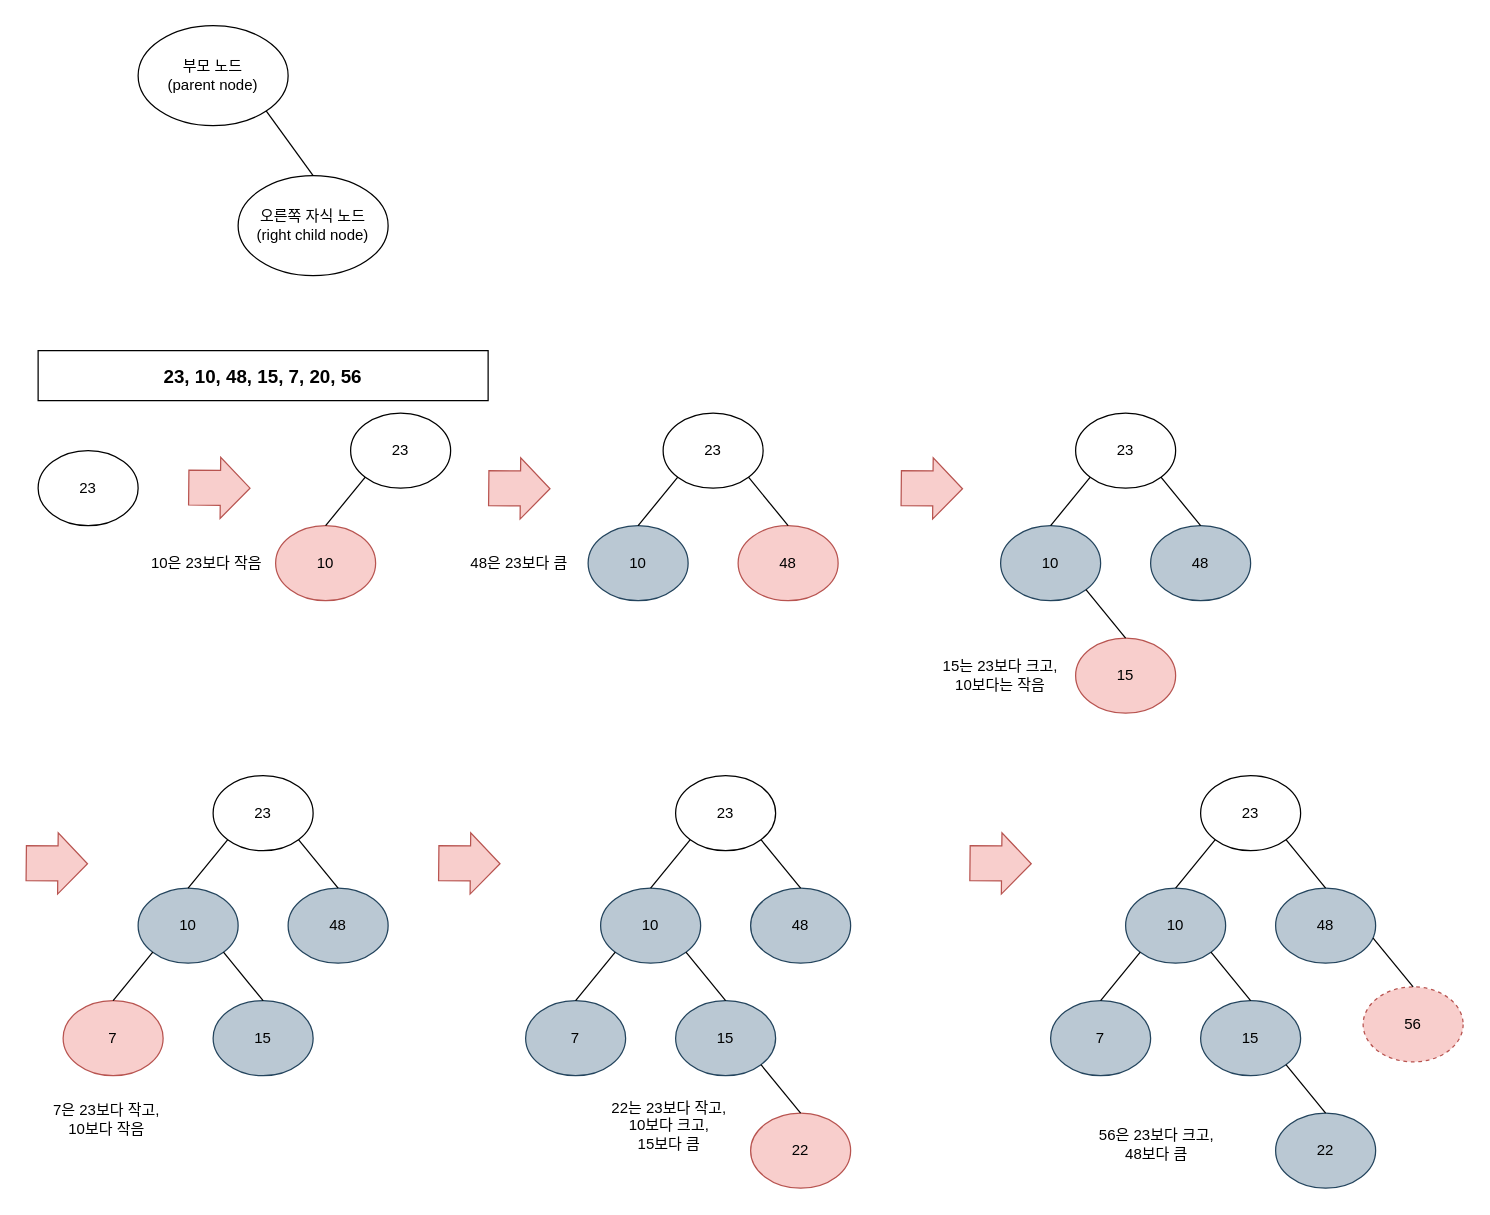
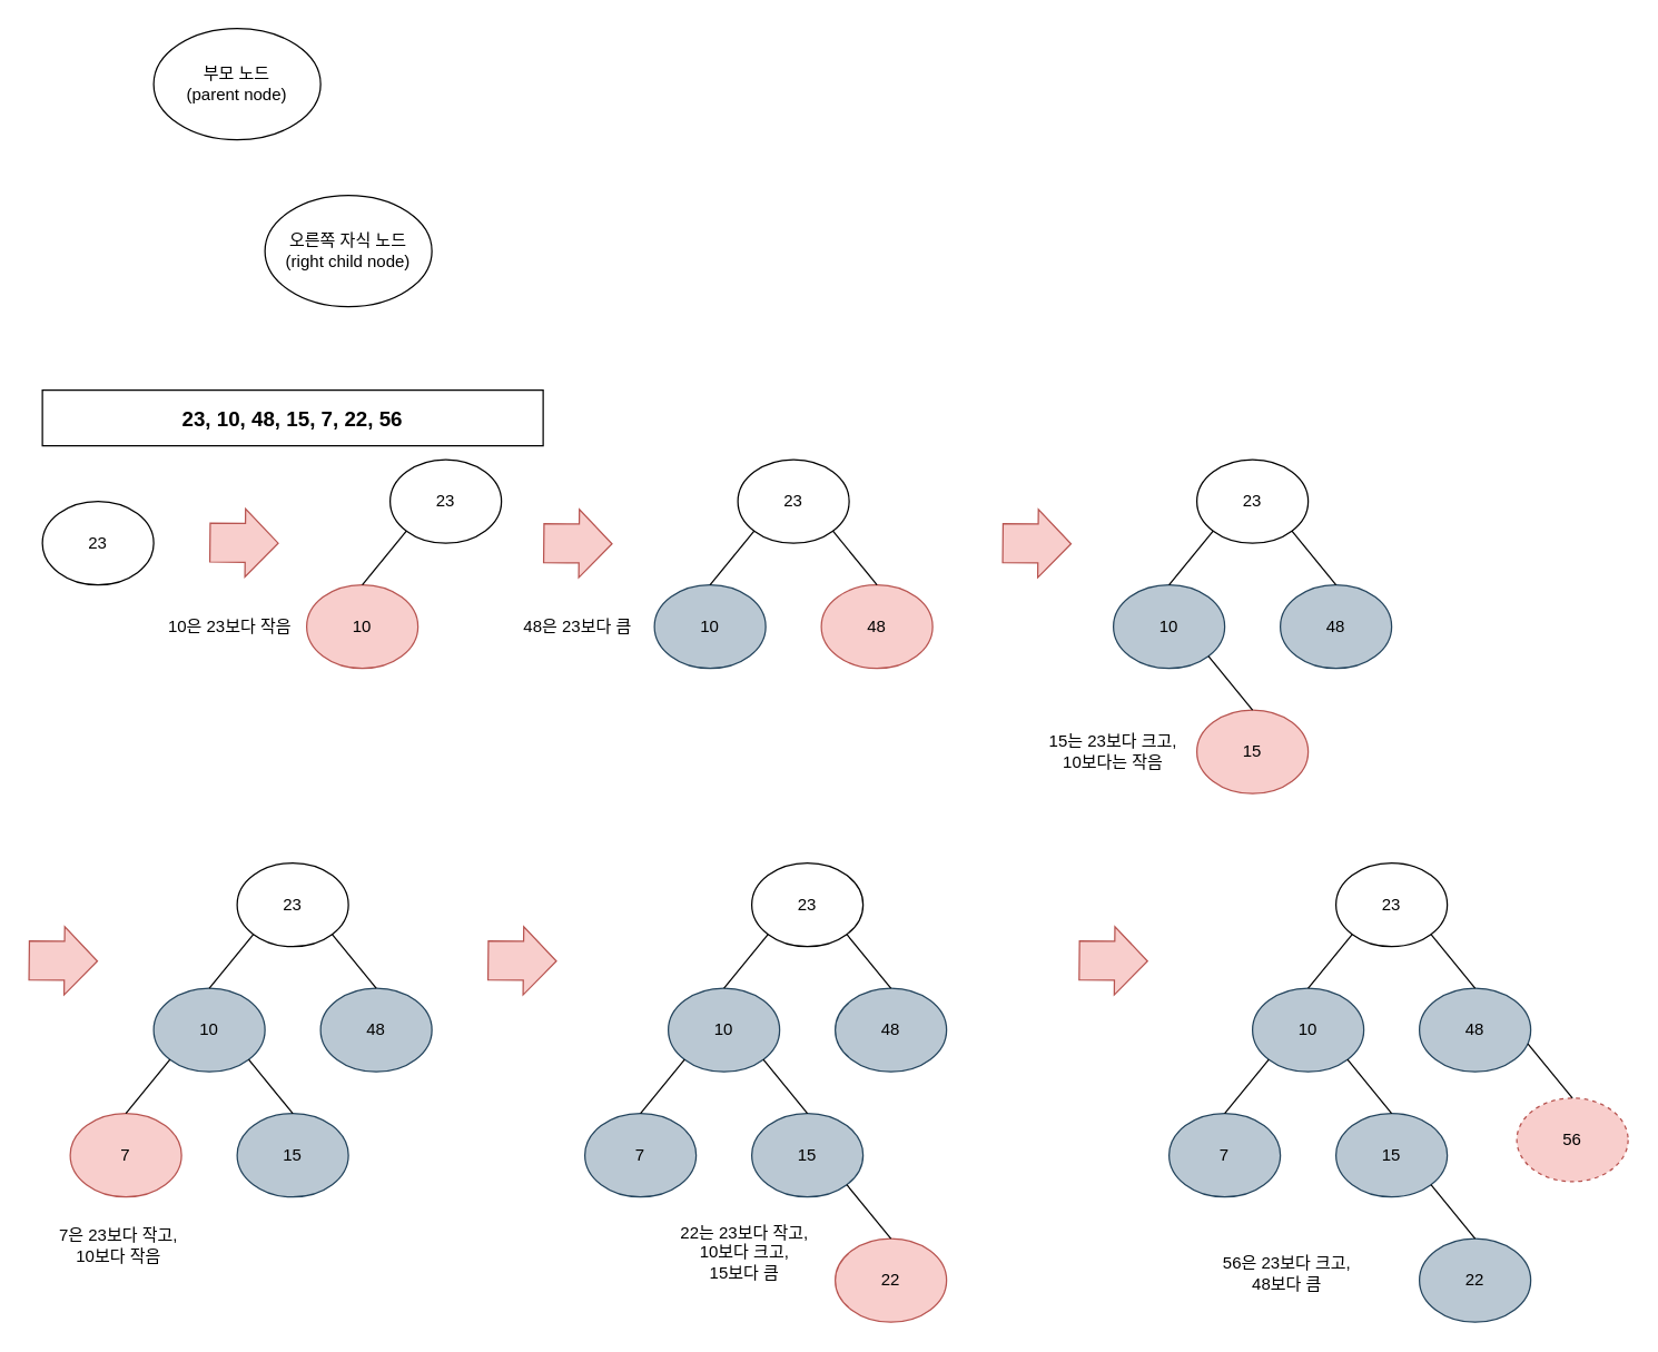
  <mxCell id="0" />
  <mxCell id="1" parent="0" />
  <mxCell id="2" value="부모 노드&lt;br&gt;(parent node)" style="ellipse;whiteSpace=wrap;html=1;" vertex="1" parent="1"><mxGeometry x="110" y="20" width="120" height="80" as="geometry" /></mxCell>
  <mxCell id="3" value="오른쪽 자식 노드&lt;br&gt;(right child node)" style="ellipse;whiteSpace=wrap;html=1;" vertex="1" parent="1"><mxGeometry x="190" y="140" width="120" height="80" as="geometry" /></mxCell>
- <mxCell id="4" value="" style="endArrow=none;html=1;rounded=0;entryX=1;entryY=1;entryDx=0;entryDy=0;exitX=0.5;exitY=0;exitDx=0;exitDy=0;" edge="1" parent="1" source="3" target="2"><mxGeometry width="50" height="50" relative="1" as="geometry"><mxPoint x="100" y="150" as="sourcePoint" /><mxPoint x="138" y="98" as="targetPoint" /></mxGeometry></mxCell>
- <mxCell id="5" value="&lt;b&gt;&lt;font style=&quot;font-size: 15px;&quot;&gt;23, 10, 48, 15, 7, 20, 56&lt;/font&gt;&lt;/b&gt;" style="text;html=1;strokeColor=default;fillColor=none;align=center;verticalAlign=middle;whiteSpace=wrap;rounded=0;" vertex="1" parent="1"><mxGeometry x="30" y="280" width="360" height="40" as="geometry" /></mxCell>
+ <mxCell id="5" value="&lt;b&gt;&lt;font style=&quot;font-size: 15px;&quot;&gt;23, 10, 48, 15, 7, 22, 56&lt;/font&gt;&lt;/b&gt;" style="text;html=1;strokeColor=default;fillColor=none;align=center;verticalAlign=middle;whiteSpace=wrap;rounded=0;" vertex="1" parent="1"><mxGeometry x="30" y="280" width="360" height="40" as="geometry" /></mxCell>
  <mxCell id="6" value="23" style="ellipse;whiteSpace=wrap;html=1;" vertex="1" parent="1"><mxGeometry x="30" y="360" width="80" height="60" as="geometry" /></mxCell>
  <mxCell id="7" value="" style="shape=flexArrow;endArrow=classic;html=1;rounded=0;width=28;endSize=7.56;fillColor=#f8cecc;strokeColor=#b85450;" edge="1" parent="1"><mxGeometry width="50" height="50" relative="1" as="geometry"><mxPoint x="150" y="389.5" as="sourcePoint" /><mxPoint x="200" y="390" as="targetPoint" /></mxGeometry></mxCell>
  <mxCell id="8" value="23" style="ellipse;whiteSpace=wrap;html=1;" vertex="1" parent="1"><mxGeometry x="280" y="330" width="80" height="60" as="geometry" /></mxCell>
  <mxCell id="9" value="10" style="ellipse;whiteSpace=wrap;html=1;fillColor=#f8cecc;strokeColor=#b85450;" vertex="1" parent="1"><mxGeometry x="220" y="420" width="80" height="60" as="geometry" /></mxCell>
  <mxCell id="10" value="" style="endArrow=none;html=1;rounded=0;entryX=0;entryY=1;entryDx=0;entryDy=0;exitX=0.5;exitY=0;exitDx=0;exitDy=0;" edge="1" parent="1" source="9" target="8"><mxGeometry width="50" height="50" relative="1" as="geometry"><mxPoint x="540" y="450" as="sourcePoint" /><mxPoint x="590" y="400" as="targetPoint" /></mxGeometry></mxCell>
  <mxCell id="11" value="" style="shape=flexArrow;endArrow=classic;html=1;rounded=0;width=28;endSize=7.56;fillColor=#f8cecc;strokeColor=#b85450;" edge="1" parent="1"><mxGeometry width="50" height="50" relative="1" as="geometry"><mxPoint x="390" y="390" as="sourcePoint" /><mxPoint x="440" y="390.5" as="targetPoint" /></mxGeometry></mxCell>
  <mxCell id="12" value="23" style="ellipse;whiteSpace=wrap;html=1;" vertex="1" parent="1"><mxGeometry x="530" y="330" width="80" height="60" as="geometry" /></mxCell>
  <mxCell id="13" value="10" style="ellipse;whiteSpace=wrap;html=1;fillColor=#bac8d3;strokeColor=#23445d;" vertex="1" parent="1"><mxGeometry x="470" y="420" width="80" height="60" as="geometry" /></mxCell>
  <mxCell id="14" value="" style="endArrow=none;html=1;rounded=0;entryX=0;entryY=1;entryDx=0;entryDy=0;exitX=0.5;exitY=0;exitDx=0;exitDy=0;" edge="1" parent="1" source="13" target="12"><mxGeometry width="50" height="50" relative="1" as="geometry"><mxPoint x="790" y="450" as="sourcePoint" /><mxPoint x="840" y="400" as="targetPoint" /></mxGeometry></mxCell>
  <mxCell id="15" value="48" style="ellipse;whiteSpace=wrap;html=1;fillColor=#f8cecc;strokeColor=#b85450;" vertex="1" parent="1"><mxGeometry x="590" y="420" width="80" height="60" as="geometry" /></mxCell>
  <mxCell id="16" value="" style="endArrow=none;html=1;rounded=0;entryX=1;entryY=1;entryDx=0;entryDy=0;exitX=0.5;exitY=0;exitDx=0;exitDy=0;" edge="1" parent="1" source="15" target="12"><mxGeometry width="50" height="50" relative="1" as="geometry"><mxPoint x="520" y="430" as="sourcePoint" /><mxPoint x="552" y="391" as="targetPoint" /></mxGeometry></mxCell>
  <mxCell id="17" value="10은 23보다 작음" style="text;html=1;strokeColor=none;fillColor=none;align=center;verticalAlign=middle;whiteSpace=wrap;rounded=0;" vertex="1" parent="1"><mxGeometry x="110" y="425" width="110" height="50" as="geometry" /></mxCell>
  <mxCell id="18" value="48은 23보다 큼" style="text;html=1;strokeColor=none;fillColor=none;align=center;verticalAlign=middle;whiteSpace=wrap;rounded=0;" vertex="1" parent="1"><mxGeometry x="360" y="425" width="110" height="50" as="geometry" /></mxCell>
  <mxCell id="19" value="" style="shape=flexArrow;endArrow=classic;html=1;rounded=0;width=28;endSize=7.56;fillColor=#f8cecc;strokeColor=#b85450;" edge="1" parent="1"><mxGeometry width="50" height="50" relative="1" as="geometry"><mxPoint x="720" y="390" as="sourcePoint" /><mxPoint x="770" y="390.5" as="targetPoint" /></mxGeometry></mxCell>
  <mxCell id="20" value="23" style="ellipse;whiteSpace=wrap;html=1;" vertex="1" parent="1"><mxGeometry x="860" y="330" width="80" height="60" as="geometry" /></mxCell>
  <mxCell id="21" value="10" style="ellipse;whiteSpace=wrap;html=1;fillColor=#bac8d3;strokeColor=#23445d;" vertex="1" parent="1"><mxGeometry x="800" y="420" width="80" height="60" as="geometry" /></mxCell>
  <mxCell id="22" value="" style="endArrow=none;html=1;rounded=0;entryX=0;entryY=1;entryDx=0;entryDy=0;exitX=0.5;exitY=0;exitDx=0;exitDy=0;" edge="1" parent="1" source="21" target="20"><mxGeometry width="50" height="50" relative="1" as="geometry"><mxPoint x="1120" y="450" as="sourcePoint" /><mxPoint x="1170" y="400" as="targetPoint" /></mxGeometry></mxCell>
  <mxCell id="23" value="48" style="ellipse;whiteSpace=wrap;html=1;fillColor=#bac8d3;strokeColor=#23445d;" vertex="1" parent="1"><mxGeometry x="920" y="420" width="80" height="60" as="geometry" /></mxCell>
  <mxCell id="24" value="" style="endArrow=none;html=1;rounded=0;entryX=1;entryY=1;entryDx=0;entryDy=0;exitX=0.5;exitY=0;exitDx=0;exitDy=0;" edge="1" parent="1" source="23" target="20"><mxGeometry width="50" height="50" relative="1" as="geometry"><mxPoint x="850" y="430" as="sourcePoint" /><mxPoint x="882" y="391" as="targetPoint" /></mxGeometry></mxCell>
  <mxCell id="25" value="15" style="ellipse;whiteSpace=wrap;html=1;fillColor=#f8cecc;strokeColor=#b85450;" vertex="1" parent="1"><mxGeometry x="860" y="510" width="80" height="60" as="geometry" /></mxCell>
  <mxCell id="26" value="" style="endArrow=none;html=1;rounded=0;entryX=1;entryY=1;entryDx=0;entryDy=0;exitX=0.5;exitY=0;exitDx=0;exitDy=0;" edge="1" parent="1" source="25" target="21"><mxGeometry width="50" height="50" relative="1" as="geometry"><mxPoint x="970" y="430" as="sourcePoint" /><mxPoint x="938" y="391" as="targetPoint" /></mxGeometry></mxCell>
  <mxCell id="27" value="15는 23보다 크고, 10보다는 작음" style="text;html=1;strokeColor=none;fillColor=none;align=center;verticalAlign=middle;whiteSpace=wrap;rounded=0;" vertex="1" parent="1"><mxGeometry x="745" y="515" width="110" height="50" as="geometry" /></mxCell>
  <mxCell id="28" value="" style="shape=flexArrow;endArrow=classic;html=1;rounded=0;width=28;endSize=7.56;fillColor=#f8cecc;strokeColor=#b85450;" edge="1" parent="1"><mxGeometry width="50" height="50" relative="1" as="geometry"><mxPoint x="20" y="690" as="sourcePoint" /><mxPoint x="70" y="690.5" as="targetPoint" /></mxGeometry></mxCell>
  <mxCell id="29" value="23" style="ellipse;whiteSpace=wrap;html=1;" vertex="1" parent="1"><mxGeometry x="170" y="620" width="80" height="60" as="geometry" /></mxCell>
  <mxCell id="30" value="10" style="ellipse;whiteSpace=wrap;html=1;fillColor=#bac8d3;strokeColor=#23445d;" vertex="1" parent="1"><mxGeometry x="110" y="710" width="80" height="60" as="geometry" /></mxCell>
  <mxCell id="31" value="" style="endArrow=none;html=1;rounded=0;entryX=0;entryY=1;entryDx=0;entryDy=0;exitX=0.5;exitY=0;exitDx=0;exitDy=0;" edge="1" parent="1" source="30" target="29"><mxGeometry width="50" height="50" relative="1" as="geometry"><mxPoint x="430" y="740" as="sourcePoint" /><mxPoint x="480" y="690" as="targetPoint" /></mxGeometry></mxCell>
  <mxCell id="32" value="48" style="ellipse;whiteSpace=wrap;html=1;fillColor=#bac8d3;strokeColor=#23445d;" vertex="1" parent="1"><mxGeometry x="230" y="710" width="80" height="60" as="geometry" /></mxCell>
  <mxCell id="33" value="" style="endArrow=none;html=1;rounded=0;entryX=1;entryY=1;entryDx=0;entryDy=0;exitX=0.5;exitY=0;exitDx=0;exitDy=0;" edge="1" parent="1" source="32" target="29"><mxGeometry width="50" height="50" relative="1" as="geometry"><mxPoint x="160" y="720" as="sourcePoint" /><mxPoint x="192" y="681" as="targetPoint" /></mxGeometry></mxCell>
  <mxCell id="34" value="15" style="ellipse;whiteSpace=wrap;html=1;fillColor=#bac8d3;strokeColor=#23445d;" vertex="1" parent="1"><mxGeometry x="170" y="800" width="80" height="60" as="geometry" /></mxCell>
  <mxCell id="35" value="" style="endArrow=none;html=1;rounded=0;entryX=1;entryY=1;entryDx=0;entryDy=0;exitX=0.5;exitY=0;exitDx=0;exitDy=0;" edge="1" parent="1" source="34" target="30"><mxGeometry width="50" height="50" relative="1" as="geometry"><mxPoint x="280" y="720" as="sourcePoint" /><mxPoint x="248" y="681" as="targetPoint" /></mxGeometry></mxCell>
  <mxCell id="36" value="7" style="ellipse;whiteSpace=wrap;html=1;fillColor=#f8cecc;strokeColor=#b85450;" vertex="1" parent="1"><mxGeometry x="50" y="800" width="80" height="60" as="geometry" /></mxCell>
  <mxCell id="37" value="" style="endArrow=none;html=1;rounded=0;entryX=0.5;entryY=0;entryDx=0;entryDy=0;exitX=0;exitY=1;exitDx=0;exitDy=0;" edge="1" parent="1" source="30" target="36"><mxGeometry width="50" height="50" relative="1" as="geometry"><mxPoint x="210" y="640" as="sourcePoint" /><mxPoint x="260" y="590" as="targetPoint" /></mxGeometry></mxCell>
  <mxCell id="38" value="7은 23보다 작고, &lt;br&gt;10보다 작음" style="text;html=1;strokeColor=none;fillColor=none;align=center;verticalAlign=middle;whiteSpace=wrap;rounded=0;" vertex="1" parent="1"><mxGeometry x="30" y="870" width="110" height="50" as="geometry" /></mxCell>
  <mxCell id="39" value="" style="shape=flexArrow;endArrow=classic;html=1;rounded=0;width=28;endSize=7.56;fillColor=#f8cecc;strokeColor=#b85450;" edge="1" parent="1"><mxGeometry width="50" height="50" relative="1" as="geometry"><mxPoint x="350" y="690" as="sourcePoint" /><mxPoint x="400" y="690.5" as="targetPoint" /></mxGeometry></mxCell>
  <mxCell id="40" value="23" style="ellipse;whiteSpace=wrap;html=1;" vertex="1" parent="1"><mxGeometry x="540" y="620" width="80" height="60" as="geometry" /></mxCell>
  <mxCell id="41" value="10" style="ellipse;whiteSpace=wrap;html=1;fillColor=#bac8d3;strokeColor=#23445d;" vertex="1" parent="1"><mxGeometry x="480" y="710" width="80" height="60" as="geometry" /></mxCell>
  <mxCell id="42" value="" style="endArrow=none;html=1;rounded=0;entryX=0;entryY=1;entryDx=0;entryDy=0;exitX=0.5;exitY=0;exitDx=0;exitDy=0;" edge="1" parent="1" source="41" target="40"><mxGeometry width="50" height="50" relative="1" as="geometry"><mxPoint x="800" y="740" as="sourcePoint" /><mxPoint x="850" y="690" as="targetPoint" /></mxGeometry></mxCell>
  <mxCell id="43" value="48" style="ellipse;whiteSpace=wrap;html=1;fillColor=#bac8d3;strokeColor=#23445d;" vertex="1" parent="1"><mxGeometry x="600" y="710" width="80" height="60" as="geometry" /></mxCell>
  <mxCell id="44" value="" style="endArrow=none;html=1;rounded=0;entryX=1;entryY=1;entryDx=0;entryDy=0;exitX=0.5;exitY=0;exitDx=0;exitDy=0;" edge="1" parent="1" source="43" target="40"><mxGeometry width="50" height="50" relative="1" as="geometry"><mxPoint x="530" y="720" as="sourcePoint" /><mxPoint x="562" y="681" as="targetPoint" /></mxGeometry></mxCell>
  <mxCell id="45" value="15" style="ellipse;whiteSpace=wrap;html=1;fillColor=#bac8d3;strokeColor=#23445d;" vertex="1" parent="1"><mxGeometry x="540" y="800" width="80" height="60" as="geometry" /></mxCell>
  <mxCell id="46" value="" style="endArrow=none;html=1;rounded=0;entryX=1;entryY=1;entryDx=0;entryDy=0;exitX=0.5;exitY=0;exitDx=0;exitDy=0;" edge="1" parent="1" source="45" target="41"><mxGeometry width="50" height="50" relative="1" as="geometry"><mxPoint x="650" y="720" as="sourcePoint" /><mxPoint x="618" y="681" as="targetPoint" /></mxGeometry></mxCell>
  <mxCell id="47" value="7" style="ellipse;whiteSpace=wrap;html=1;fillColor=#bac8d3;strokeColor=#23445d;" vertex="1" parent="1"><mxGeometry x="420" y="800" width="80" height="60" as="geometry" /></mxCell>
  <mxCell id="48" value="" style="endArrow=none;html=1;rounded=0;entryX=0.5;entryY=0;entryDx=0;entryDy=0;exitX=0;exitY=1;exitDx=0;exitDy=0;" edge="1" parent="1" source="41" target="47"><mxGeometry width="50" height="50" relative="1" as="geometry"><mxPoint x="580" y="640" as="sourcePoint" /><mxPoint x="630" y="590" as="targetPoint" /></mxGeometry></mxCell>
  <mxCell id="49" value="22" style="ellipse;whiteSpace=wrap;html=1;fillColor=#f8cecc;strokeColor=#b85450;" vertex="1" parent="1"><mxGeometry x="600" y="890" width="80" height="60" as="geometry" /></mxCell>
  <mxCell id="50" value="" style="endArrow=none;html=1;rounded=0;entryX=1;entryY=1;entryDx=0;entryDy=0;exitX=0.5;exitY=0;exitDx=0;exitDy=0;" edge="1" parent="1" source="49" target="45"><mxGeometry width="50" height="50" relative="1" as="geometry"><mxPoint x="636" y="894" as="sourcePoint" /><mxPoint x="604" y="855" as="targetPoint" /></mxGeometry></mxCell>
  <mxCell id="51" value="22는 23보다 작고, 10보다 크고, &lt;br&gt;15보다 큼" style="text;html=1;strokeColor=none;fillColor=none;align=center;verticalAlign=middle;whiteSpace=wrap;rounded=0;" vertex="1" parent="1"><mxGeometry x="480" y="875" width="110" height="50" as="geometry" /></mxCell>
  <mxCell id="52" value="" style="shape=flexArrow;endArrow=classic;html=1;rounded=0;width=28;endSize=7.56;fillColor=#f8cecc;strokeColor=#b85450;" edge="1" parent="1"><mxGeometry width="50" height="50" relative="1" as="geometry"><mxPoint x="775" y="690" as="sourcePoint" /><mxPoint x="825" y="690.5" as="targetPoint" /></mxGeometry></mxCell>
  <mxCell id="53" value="23" style="ellipse;whiteSpace=wrap;html=1;" vertex="1" parent="1"><mxGeometry x="960" y="620" width="80" height="60" as="geometry" /></mxCell>
  <mxCell id="54" value="10" style="ellipse;whiteSpace=wrap;html=1;fillColor=#bac8d3;strokeColor=#23445d;" vertex="1" parent="1"><mxGeometry x="900" y="710" width="80" height="60" as="geometry" /></mxCell>
  <mxCell id="55" value="" style="endArrow=none;html=1;rounded=0;entryX=0;entryY=1;entryDx=0;entryDy=0;exitX=0.5;exitY=0;exitDx=0;exitDy=0;" edge="1" parent="1" source="54" target="53"><mxGeometry width="50" height="50" relative="1" as="geometry"><mxPoint x="1220" y="740" as="sourcePoint" /><mxPoint x="1270" y="690" as="targetPoint" /></mxGeometry></mxCell>
  <mxCell id="56" value="48" style="ellipse;whiteSpace=wrap;html=1;fillColor=#bac8d3;strokeColor=#23445d;" vertex="1" parent="1"><mxGeometry x="1020" y="710" width="80" height="60" as="geometry" /></mxCell>
  <mxCell id="57" value="" style="endArrow=none;html=1;rounded=0;entryX=1;entryY=1;entryDx=0;entryDy=0;exitX=0.5;exitY=0;exitDx=0;exitDy=0;" edge="1" parent="1" source="56" target="53"><mxGeometry width="50" height="50" relative="1" as="geometry"><mxPoint x="950" y="720" as="sourcePoint" /><mxPoint x="982" y="681" as="targetPoint" /></mxGeometry></mxCell>
  <mxCell id="58" value="15" style="ellipse;whiteSpace=wrap;html=1;fillColor=#bac8d3;strokeColor=#23445d;" vertex="1" parent="1"><mxGeometry x="960" y="800" width="80" height="60" as="geometry" /></mxCell>
  <mxCell id="59" value="" style="endArrow=none;html=1;rounded=0;entryX=1;entryY=1;entryDx=0;entryDy=0;exitX=0.5;exitY=0;exitDx=0;exitDy=0;" edge="1" parent="1" source="58" target="54"><mxGeometry width="50" height="50" relative="1" as="geometry"><mxPoint x="1070" y="720" as="sourcePoint" /><mxPoint x="1038" y="681" as="targetPoint" /></mxGeometry></mxCell>
  <mxCell id="60" value="7" style="ellipse;whiteSpace=wrap;html=1;fillColor=#bac8d3;strokeColor=#23445d;" vertex="1" parent="1"><mxGeometry x="840" y="800" width="80" height="60" as="geometry" /></mxCell>
  <mxCell id="61" value="" style="endArrow=none;html=1;rounded=0;entryX=0.5;entryY=0;entryDx=0;entryDy=0;exitX=0;exitY=1;exitDx=0;exitDy=0;" edge="1" parent="1" source="54" target="60"><mxGeometry width="50" height="50" relative="1" as="geometry"><mxPoint x="1000" y="640" as="sourcePoint" /><mxPoint x="1050" y="590" as="targetPoint" /></mxGeometry></mxCell>
  <mxCell id="62" value="22" style="ellipse;whiteSpace=wrap;html=1;fillColor=#bac8d3;strokeColor=#23445d;" vertex="1" parent="1"><mxGeometry x="1020" y="890" width="80" height="60" as="geometry" /></mxCell>
  <mxCell id="63" value="" style="endArrow=none;html=1;rounded=0;entryX=1;entryY=1;entryDx=0;entryDy=0;exitX=0.5;exitY=0;exitDx=0;exitDy=0;" edge="1" parent="1" source="62" target="58"><mxGeometry width="50" height="50" relative="1" as="geometry"><mxPoint x="1056" y="894" as="sourcePoint" /><mxPoint x="1024" y="855" as="targetPoint" /></mxGeometry></mxCell>
  <mxCell id="64" value="56은 23보다 크고, 48보다 큼" style="text;html=1;strokeColor=none;fillColor=none;align=center;verticalAlign=middle;whiteSpace=wrap;rounded=0;" vertex="1" parent="1"><mxGeometry x="870" y="890" width="110" height="50" as="geometry" /></mxCell>
  <mxCell id="65" value="56" style="ellipse;whiteSpace=wrap;html=1;fillColor=#f8cecc;strokeColor=#b85450;dashed=1;" vertex="1" parent="1"><mxGeometry x="1090" y="789" width="80" height="60" as="geometry" /></mxCell>
  <mxCell id="66" value="" style="endArrow=none;html=1;rounded=0;entryX=1;entryY=1;entryDx=0;entryDy=0;exitX=0.5;exitY=0;exitDx=0;exitDy=0;" edge="1" parent="1" source="65"><mxGeometry width="50" height="50" relative="1" as="geometry"><mxPoint x="1126" y="793" as="sourcePoint" /><mxPoint x="1098" y="750" as="targetPoint" /></mxGeometry></mxCell>
